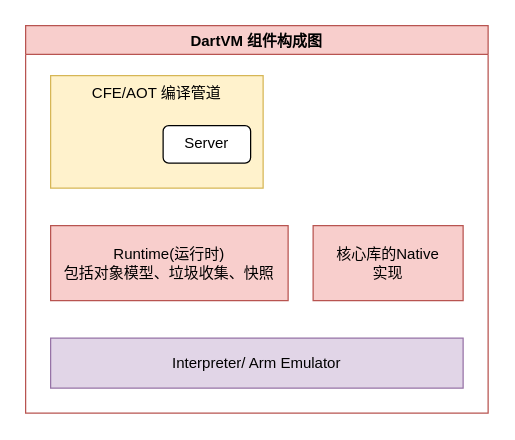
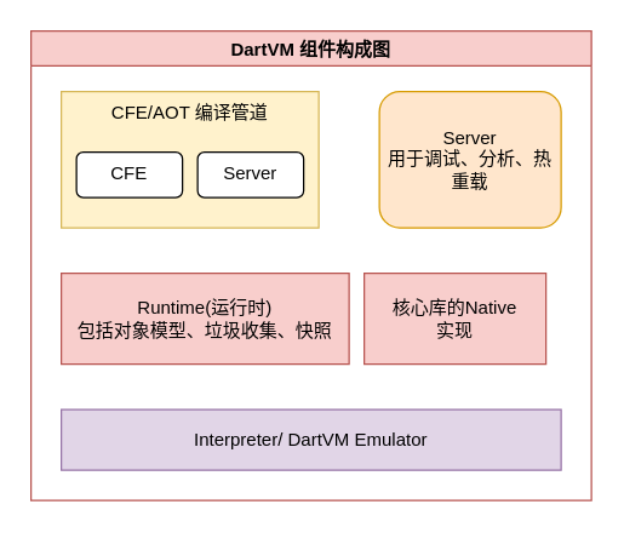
  <mxCell id="0" />
  <mxCell id="1" parent="0" />
  <mxCell id="2" value="Runtime(运行时)&lt;br&gt;包括对象模型、垃圾收集、快照" style="rounded=0;whiteSpace=wrap;html=1;fillColor=#f8cecc;strokeColor=#b85450;" vertex="1" parent="1"><mxGeometry x="40" y="180" width="190" height="60" as="geometry" /></mxCell>
- <mxCell id="3" value="核心库的Native&lt;br&gt;实现" style="rounded=0;whiteSpace=wrap;html=1;fillColor=#f8cecc;strokeColor=#b85450;" vertex="1" parent="1"><mxGeometry x="250" y="180" width="120" height="60" as="geometry" /></mxCell>
+ <mxCell id="3" value="核心库的Native&lt;br&gt;实现" style="rounded=0;whiteSpace=wrap;html=1;fillColor=#f8cecc;strokeColor=#b85450;" vertex="1" parent="1"><mxGeometry x="240" y="180" width="120" height="60" as="geometry" /></mxCell>
+ <mxCell id="4" value="Server&lt;br&gt;用于调试、分析、热重载" style="rounded=1;whiteSpace=wrap;html=1;fillColor=#ffe6cc;strokeColor=#d79b00;" vertex="1" parent="1"><mxGeometry x="250" y="60" width="120" height="90" as="geometry" /></mxCell>
  <mxCell id="5" value="CFE/AOT 编译管道&lt;br&gt;" style="rounded=0;whiteSpace=wrap;html=1;verticalAlign=top;fillColor=#fff2cc;strokeColor=#d6b656;" vertex="1" parent="1"><mxGeometry x="40" y="60" width="170" height="90" as="geometry" /></mxCell>
+ <mxCell id="6" value="CFE" style="rounded=1;whiteSpace=wrap;html=1;verticalAlign=top;" vertex="1" parent="1"><mxGeometry x="50" y="100" width="70" height="30" as="geometry" /></mxCell>
  <mxCell id="7" value="Server" style="rounded=1;whiteSpace=wrap;html=1;verticalAlign=top;" vertex="1" parent="1"><mxGeometry x="130" y="100" width="70" height="30" as="geometry" /></mxCell>
- <mxCell id="8" value="Interpreter/ Arm Emulator" style="rounded=0;whiteSpace=wrap;html=1;verticalAlign=middle;fillColor=#e1d5e7;strokeColor=#9673a6;" vertex="1" parent="1"><mxGeometry x="40" y="270" width="330" height="40" as="geometry" /></mxCell>
+ <mxCell id="8" value="Interpreter/ DartVM Emulator" style="rounded=0;whiteSpace=wrap;html=1;verticalAlign=middle;fillColor=#e1d5e7;strokeColor=#9673a6;" vertex="1" parent="1"><mxGeometry x="40" y="270" width="330" height="40" as="geometry" /></mxCell>
  <mxCell id="9" value="DartVM 组件构成图" style="swimlane;verticalAlign=middle;fillColor=#f8cecc;strokeColor=#b85450;" vertex="1" parent="1"><mxGeometry x="20" y="20" width="370" height="310" as="geometry" /></mxCell>
